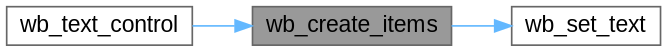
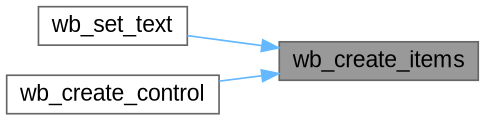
  digraph {
    fontname="Liberation Sans"
    rankdir=RL
    node [color=grey40 fillcolor=white fontname="Liberation Sans" fontsize=14 shape=box style=filled]
    edge [color=steelblue1 dir=back fontname="Liberation Sans" fontsize=14 labelfontname=Helvetica labelfontsize=14 style=solid]
    n1 [color=gray40 fillcolor=grey60 fontcolor=black height=0.2 label=wb_create_items width=0.4]
    n2 [height=0.2 label=wb_set_text width=0.4]
-   n3 [height=0.2 label=wb_text_control width=0.4]
-   n2 -> n1
+   n3 [height=0.2 label=wb_create_control width=0.4]
+   n1 -> n2
    n1 -> n3
  }
